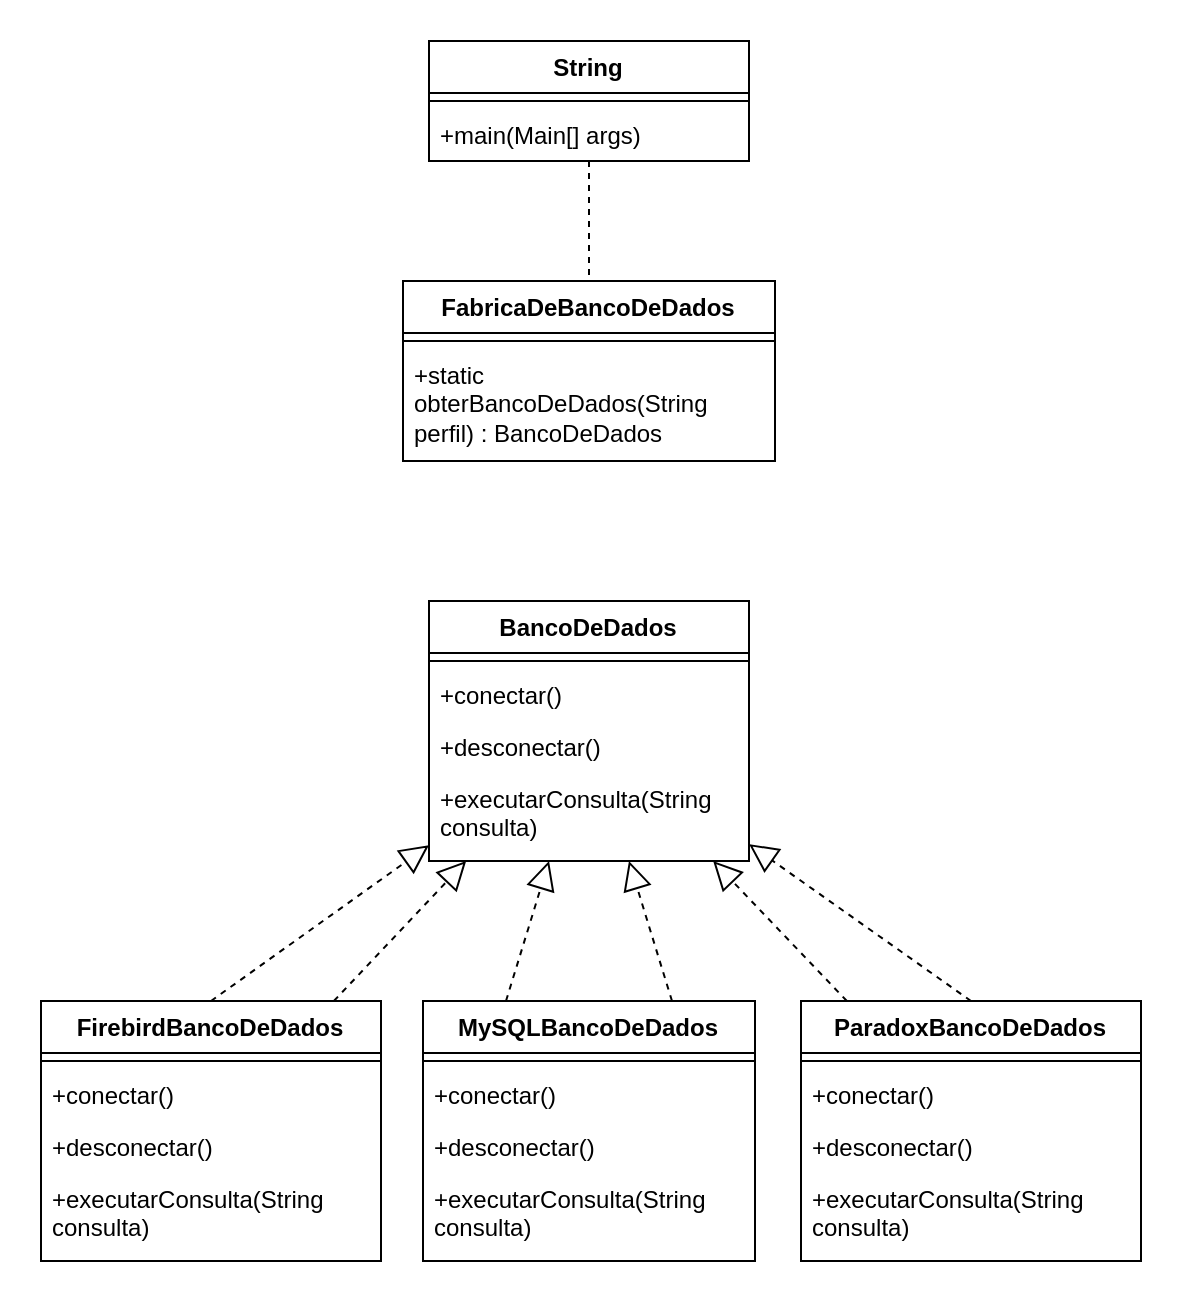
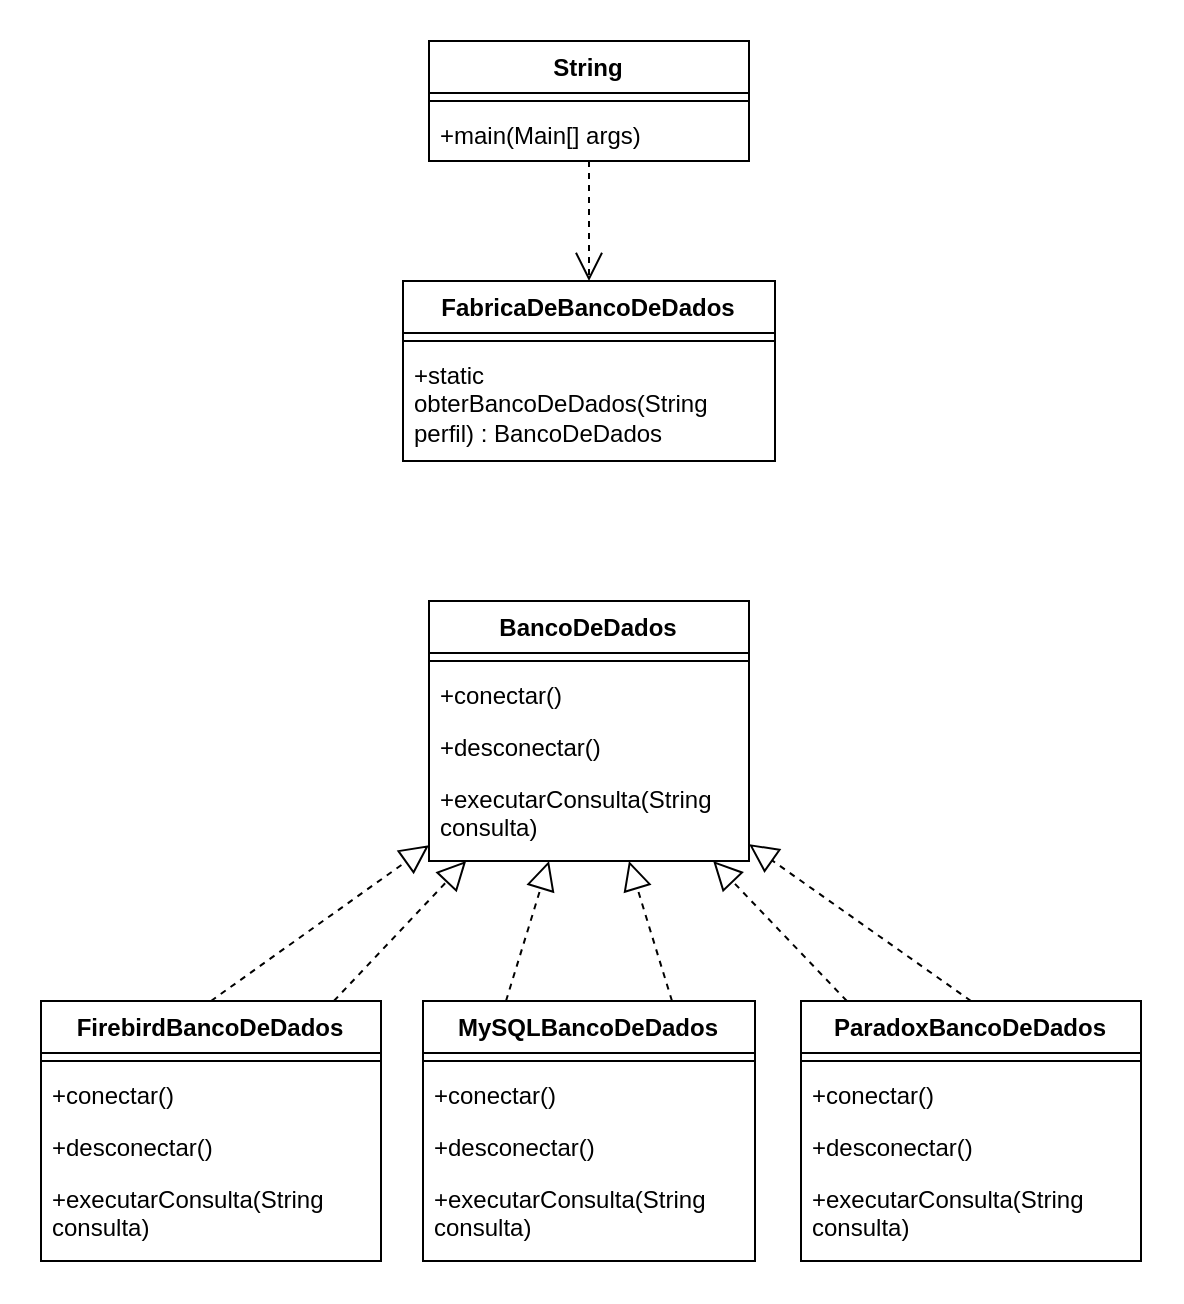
  <mxCell id="0" />
  <mxCell id="1" parent="0" />
  <mxCell id="2" value="String" style="swimlane;fontStyle=1;align=center;verticalAlign=top;childLayout=stackLayout;horizontal=1;startSize=26;horizontalStack=0;resizeParent=1;resizeParentMax=0;resizeLast=0;collapsible=1;marginBottom=0;whiteSpace=wrap;html=1;" vertex="1" parent="1"><mxGeometry x="214" y="20" width="160" height="60" as="geometry" /></mxCell>
  <mxCell id="3" value="" style="line;strokeWidth=1;fillColor=none;align=left;verticalAlign=middle;spacingTop=-1;spacingLeft=3;spacingRight=3;rotatable=0;labelPosition=right;points=[];portConstraint=eastwest;strokeColor=inherit;" vertex="1" parent="2"><mxGeometry y="26" width="160" height="8" as="geometry" /></mxCell>
  <mxCell id="4" value="+main(Main[] args)" style="text;strokeColor=none;fillColor=none;align=left;verticalAlign=top;spacingLeft=4;spacingRight=4;overflow=hidden;rotatable=0;points=[[0,0.5],[1,0.5]];portConstraint=eastwest;whiteSpace=wrap;html=1;" vertex="1" parent="2"><mxGeometry y="34" width="160" height="26" as="geometry" /></mxCell>
  <mxCell id="5" value="FabricaDeBancoDeDados" style="swimlane;fontStyle=1;align=center;verticalAlign=top;childLayout=stackLayout;horizontal=1;startSize=26;horizontalStack=0;resizeParent=1;resizeParentMax=0;resizeLast=0;collapsible=1;marginBottom=0;whiteSpace=wrap;html=1;" vertex="1" parent="1"><mxGeometry x="201" y="140" width="186" height="90" as="geometry" /></mxCell>
  <mxCell id="6" value="" style="line;strokeWidth=1;fillColor=none;align=left;verticalAlign=middle;spacingTop=-1;spacingLeft=3;spacingRight=3;rotatable=0;labelPosition=right;points=[];portConstraint=eastwest;strokeColor=inherit;" vertex="1" parent="5"><mxGeometry y="26" width="186" height="8" as="geometry" /></mxCell>
  <mxCell id="7" value="+static obterBancoDeDados(String perfil) : BancoDeDados" style="text;strokeColor=none;fillColor=none;align=left;verticalAlign=top;spacingLeft=4;spacingRight=4;overflow=hidden;rotatable=0;points=[[0,0.5],[1,0.5]];portConstraint=eastwest;whiteSpace=wrap;html=1;" vertex="1" parent="5"><mxGeometry y="34" width="186" height="56" as="geometry" /></mxCell>
  <mxCell id="8" value="BancoDeDados" style="swimlane;fontStyle=1;align=center;verticalAlign=top;childLayout=stackLayout;horizontal=1;startSize=26;horizontalStack=0;resizeParent=1;resizeParentMax=0;resizeLast=0;collapsible=1;marginBottom=0;whiteSpace=wrap;html=1;" vertex="1" parent="1"><mxGeometry x="214" y="300" width="160" height="130" as="geometry" /></mxCell>
  <mxCell id="9" value="" style="line;strokeWidth=1;fillColor=none;align=left;verticalAlign=middle;spacingTop=-1;spacingLeft=3;spacingRight=3;rotatable=0;labelPosition=right;points=[];portConstraint=eastwest;strokeColor=inherit;" vertex="1" parent="8"><mxGeometry y="26" width="160" height="8" as="geometry" /></mxCell>
  <mxCell id="10" value="+conectar()" style="text;strokeColor=none;fillColor=none;align=left;verticalAlign=top;spacingLeft=4;spacingRight=4;overflow=hidden;rotatable=0;points=[[0,0.5],[1,0.5]];portConstraint=eastwest;whiteSpace=wrap;html=1;" vertex="1" parent="8"><mxGeometry y="34" width="160" height="26" as="geometry" /></mxCell>
  <mxCell id="11" value="+desconectar()" style="text;strokeColor=none;fillColor=none;align=left;verticalAlign=top;spacingLeft=4;spacingRight=4;overflow=hidden;rotatable=0;points=[[0,0.5],[1,0.5]];portConstraint=eastwest;whiteSpace=wrap;html=1;" vertex="1" parent="8"><mxGeometry y="60" width="160" height="26" as="geometry" /></mxCell>
  <mxCell id="12" value="+executarConsulta(String consulta)" style="text;strokeColor=none;fillColor=none;align=left;verticalAlign=top;spacingLeft=4;spacingRight=4;overflow=hidden;rotatable=0;points=[[0,0.5],[1,0.5]];portConstraint=eastwest;whiteSpace=wrap;html=1;" vertex="1" parent="8"><mxGeometry y="86" width="160" height="44" as="geometry" /></mxCell>
  <mxCell id="13" value="FirebirdBancoDeDados" style="swimlane;fontStyle=1;align=center;verticalAlign=top;childLayout=stackLayout;horizontal=1;startSize=26;horizontalStack=0;resizeParent=1;resizeParentMax=0;resizeLast=0;collapsible=1;marginBottom=0;whiteSpace=wrap;html=1;" vertex="1" parent="1"><mxGeometry x="20" y="500" width="170" height="130" as="geometry" /></mxCell>
  <mxCell id="14" value="" style="line;strokeWidth=1;fillColor=none;align=left;verticalAlign=middle;spacingTop=-1;spacingLeft=3;spacingRight=3;rotatable=0;labelPosition=right;points=[];portConstraint=eastwest;strokeColor=inherit;" vertex="1" parent="13"><mxGeometry y="26" width="170" height="8" as="geometry" /></mxCell>
  <mxCell id="15" value="+conectar()" style="text;strokeColor=none;fillColor=none;align=left;verticalAlign=top;spacingLeft=4;spacingRight=4;overflow=hidden;rotatable=0;points=[[0,0.5],[1,0.5]];portConstraint=eastwest;whiteSpace=wrap;html=1;" vertex="1" parent="13"><mxGeometry y="34" width="170" height="26" as="geometry" /></mxCell>
  <mxCell id="16" value="+desconectar()" style="text;strokeColor=none;fillColor=none;align=left;verticalAlign=top;spacingLeft=4;spacingRight=4;overflow=hidden;rotatable=0;points=[[0,0.5],[1,0.5]];portConstraint=eastwest;whiteSpace=wrap;html=1;" vertex="1" parent="13"><mxGeometry y="60" width="170" height="26" as="geometry" /></mxCell>
  <mxCell id="17" value="+executarConsulta(String consulta)" style="text;strokeColor=none;fillColor=none;align=left;verticalAlign=top;spacingLeft=4;spacingRight=4;overflow=hidden;rotatable=0;points=[[0,0.5],[1,0.5]];portConstraint=eastwest;whiteSpace=wrap;html=1;" vertex="1" parent="13"><mxGeometry y="86" width="170" height="44" as="geometry" /></mxCell>
  <mxCell id="18" value="MySQLBancoDeDados" style="swimlane;fontStyle=1;align=center;verticalAlign=top;childLayout=stackLayout;horizontal=1;startSize=26;horizontalStack=0;resizeParent=1;resizeParentMax=0;resizeLast=0;collapsible=1;marginBottom=0;whiteSpace=wrap;html=1;" vertex="1" parent="1"><mxGeometry x="211" y="500" width="166" height="130" as="geometry" /></mxCell>
  <mxCell id="19" value="" style="line;strokeWidth=1;fillColor=none;align=left;verticalAlign=middle;spacingTop=-1;spacingLeft=3;spacingRight=3;rotatable=0;labelPosition=right;points=[];portConstraint=eastwest;strokeColor=inherit;" vertex="1" parent="18"><mxGeometry y="26" width="166" height="8" as="geometry" /></mxCell>
  <mxCell id="20" value="+conectar()" style="text;strokeColor=none;fillColor=none;align=left;verticalAlign=top;spacingLeft=4;spacingRight=4;overflow=hidden;rotatable=0;points=[[0,0.5],[1,0.5]];portConstraint=eastwest;whiteSpace=wrap;html=1;" vertex="1" parent="18"><mxGeometry y="34" width="166" height="26" as="geometry" /></mxCell>
  <mxCell id="21" value="+desconectar()" style="text;strokeColor=none;fillColor=none;align=left;verticalAlign=top;spacingLeft=4;spacingRight=4;overflow=hidden;rotatable=0;points=[[0,0.5],[1,0.5]];portConstraint=eastwest;whiteSpace=wrap;html=1;" vertex="1" parent="18"><mxGeometry y="60" width="166" height="26" as="geometry" /></mxCell>
  <mxCell id="22" value="+executarConsulta(String consulta)" style="text;strokeColor=none;fillColor=none;align=left;verticalAlign=top;spacingLeft=4;spacingRight=4;overflow=hidden;rotatable=0;points=[[0,0.5],[1,0.5]];portConstraint=eastwest;whiteSpace=wrap;html=1;" vertex="1" parent="18"><mxGeometry y="86" width="166" height="44" as="geometry" /></mxCell>
  <mxCell id="23" value="ParadoxBancoDeDados" style="swimlane;fontStyle=1;align=center;verticalAlign=top;childLayout=stackLayout;horizontal=1;startSize=26;horizontalStack=0;resizeParent=1;resizeParentMax=0;resizeLast=0;collapsible=1;marginBottom=0;whiteSpace=wrap;html=1;" vertex="1" parent="1"><mxGeometry x="400" y="500" width="170" height="130" as="geometry" /></mxCell>
  <mxCell id="24" value="" style="line;strokeWidth=1;fillColor=none;align=left;verticalAlign=middle;spacingTop=-1;spacingLeft=3;spacingRight=3;rotatable=0;labelPosition=right;points=[];portConstraint=eastwest;strokeColor=inherit;" vertex="1" parent="23"><mxGeometry y="26" width="170" height="8" as="geometry" /></mxCell>
  <mxCell id="25" value="+conectar()" style="text;strokeColor=none;fillColor=none;align=left;verticalAlign=top;spacingLeft=4;spacingRight=4;overflow=hidden;rotatable=0;points=[[0,0.5],[1,0.5]];portConstraint=eastwest;whiteSpace=wrap;html=1;" vertex="1" parent="23"><mxGeometry y="34" width="170" height="26" as="geometry" /></mxCell>
  <mxCell id="26" value="+desconectar()" style="text;strokeColor=none;fillColor=none;align=left;verticalAlign=top;spacingLeft=4;spacingRight=4;overflow=hidden;rotatable=0;points=[[0,0.5],[1,0.5]];portConstraint=eastwest;whiteSpace=wrap;html=1;" vertex="1" parent="23"><mxGeometry y="60" width="170" height="26" as="geometry" /></mxCell>
  <mxCell id="27" value="+executarConsulta(String consulta)" style="text;strokeColor=none;fillColor=none;align=left;verticalAlign=top;spacingLeft=4;spacingRight=4;overflow=hidden;rotatable=0;points=[[0,0.5],[1,0.5]];portConstraint=eastwest;whiteSpace=wrap;html=1;" vertex="1" parent="23"><mxGeometry y="86" width="170" height="44" as="geometry" /></mxCell>
- <mxCell id="28" value="" style="endArrow=none;endSize=12;dashed=1;html=1;rounded=0;" edge="1" parent="1" source="2" target="5"><mxGeometry width="160" relative="1" as="geometry"><mxPoint x="210" y="160" as="sourcePoint" /><mxPoint x="370" y="160" as="targetPoint" /></mxGeometry></mxCell>
+ <mxCell id="28" value="" style="endArrow=open;endSize=12;dashed=1;html=1;rounded=0;" edge="1" parent="1" source="2" target="5"><mxGeometry width="160" relative="1" as="geometry"><mxPoint x="210" y="160" as="sourcePoint" /><mxPoint x="370" y="160" as="targetPoint" /></mxGeometry></mxCell>
  <mxCell id="29" value="" style="endArrow=block;dashed=1;endFill=0;endSize=12;html=1;rounded=0;" edge="1" parent="1" source="13" target="8"><mxGeometry width="160" relative="1" as="geometry"><mxPoint x="210" y="460" as="sourcePoint" /><mxPoint x="370" y="460" as="targetPoint" /></mxGeometry></mxCell>
  <mxCell id="30" value="" style="endArrow=block;dashed=1;endFill=0;endSize=12;html=1;rounded=0;exitX=0.25;exitY=0;exitDx=0;exitDy=0;" edge="1" parent="1" source="18" target="8"><mxGeometry width="160" relative="1" as="geometry"><mxPoint x="176" y="510" as="sourcePoint" /><mxPoint x="243" y="440" as="targetPoint" /></mxGeometry></mxCell>
  <mxCell id="31" value="" style="endArrow=block;dashed=1;endFill=0;endSize=12;html=1;rounded=0;" edge="1" parent="1" source="23" target="8"><mxGeometry width="160" relative="1" as="geometry"><mxPoint x="304" y="510" as="sourcePoint" /><mxPoint x="304" y="440" as="targetPoint" /></mxGeometry></mxCell>
  <mxCell id="32" value="" style="endArrow=block;dashed=1;endFill=0;endSize=12;html=1;rounded=0;exitX=0.5;exitY=0;exitDx=0;exitDy=0;" edge="1" parent="1" source="23" target="8"><mxGeometry width="160" relative="1" as="geometry"><mxPoint x="433" y="510" as="sourcePoint" /><mxPoint x="366" y="440" as="targetPoint" /></mxGeometry></mxCell>
  <mxCell id="33" value="" style="endArrow=block;dashed=1;endFill=0;endSize=12;html=1;rounded=0;exitX=0.75;exitY=0;exitDx=0;exitDy=0;" edge="1" parent="1" source="18" target="8"><mxGeometry width="160" relative="1" as="geometry"><mxPoint x="304" y="510" as="sourcePoint" /><mxPoint x="304" y="440" as="targetPoint" /></mxGeometry></mxCell>
  <mxCell id="34" value="" style="endArrow=block;dashed=1;endFill=0;endSize=12;html=1;rounded=0;exitX=0.5;exitY=0;exitDx=0;exitDy=0;" edge="1" parent="1" source="13" target="8"><mxGeometry width="160" relative="1" as="geometry"><mxPoint x="176" y="510" as="sourcePoint" /><mxPoint x="243" y="440" as="targetPoint" /></mxGeometry></mxCell>
